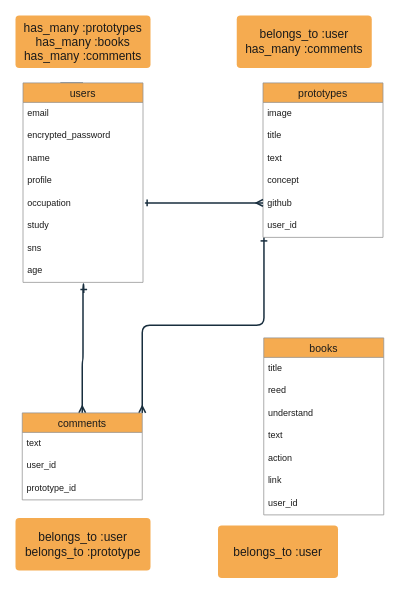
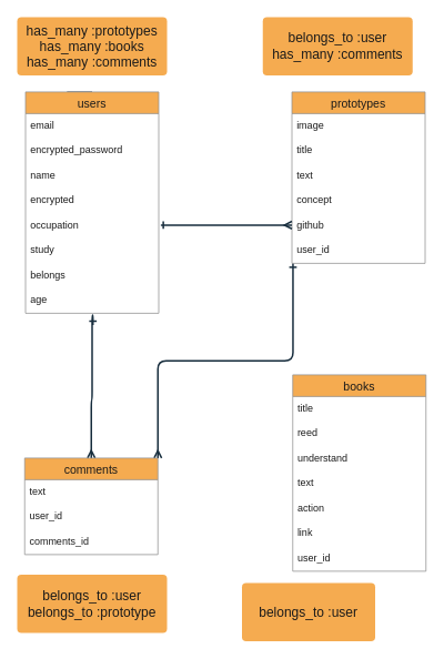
  <mxCell id="0" />
  <mxCell id="1" parent="0" />
  <mxCell id="2" style="edgeStyle=orthogonalEdgeStyle;rounded=0;orthogonalLoop=1;jettySize=auto;html=1;exitX=0.5;exitY=0;exitDx=0;exitDy=0;labelBackgroundColor=#EEEEEE;strokeColor=#182E3E;fontColor=#1A1A1A;" parent="1" source="9" edge="1"><mxGeometry relative="1" as="geometry"><mxPoint x="80" y="130" as="targetPoint" /></mxGeometry></mxCell>
  <mxCell id="3" style="edgeStyle=orthogonalEdgeStyle;curved=0;rounded=1;sketch=0;orthogonalLoop=1;jettySize=auto;html=1;exitX=0.5;exitY=0;exitDx=0;exitDy=0;startArrow=ERmany;startFill=0;endArrow=ERone;endFill=0;strokeWidth=2;fontSize=20;labelBackgroundColor=#EEEEEE;strokeColor=#182E3E;fontColor=#1A1A1A;" parent="1" source="5" edge="1"><mxGeometry relative="1" as="geometry"><mxPoint x="111" y="390" as="targetPoint" /><Array as="points"><mxPoint x="109" y="480" /><mxPoint x="110" y="480" /><mxPoint x="110" y="378" /></Array></mxGeometry></mxCell>
  <mxCell id="4" style="edgeStyle=orthogonalEdgeStyle;curved=0;rounded=1;sketch=0;orthogonalLoop=1;jettySize=auto;html=1;exitX=1;exitY=0;exitDx=0;exitDy=0;entryX=0.008;entryY=1.007;entryDx=0;entryDy=0;entryPerimeter=0;startArrow=ERmany;startFill=0;endArrow=ERone;endFill=0;strokeWidth=2;fontSize=20;labelBackgroundColor=#EEEEEE;strokeColor=#182E3E;fontColor=#1A1A1A;" parent="1" source="5" target="24" edge="1"><mxGeometry relative="1" as="geometry" /></mxCell>
  <mxCell id="5" value="comments" style="swimlane;fontStyle=0;childLayout=stackLayout;horizontal=1;startSize=26;horizontalStack=0;resizeParent=1;resizeParentMax=0;resizeLast=0;collapsible=1;marginBottom=0;align=center;fontSize=14;fillColor=#F5AB50;strokeColor=#909090;fontColor=#1A1A1A;" parent="1" vertex="1"><mxGeometry x="29" y="550" width="160" height="116" as="geometry" /></mxCell>
  <mxCell id="6" value="text" style="text;strokeColor=none;fillColor=none;spacingLeft=4;spacingRight=4;overflow=hidden;rotatable=0;points=[[0,0.5],[1,0.5]];portConstraint=eastwest;fontSize=12;fontColor=#1A1A1A;" parent="5" vertex="1"><mxGeometry y="26" width="160" height="30" as="geometry" /></mxCell>
  <mxCell id="7" value="user_id" style="text;strokeColor=none;fillColor=none;spacingLeft=4;spacingRight=4;overflow=hidden;rotatable=0;points=[[0,0.5],[1,0.5]];portConstraint=eastwest;fontSize=12;fontColor=#1A1A1A;" parent="5" vertex="1"><mxGeometry y="56" width="160" height="30" as="geometry" /></mxCell>
- <mxCell id="8" value="prototype_id" style="text;strokeColor=none;fillColor=none;spacingLeft=4;spacingRight=4;overflow=hidden;rotatable=0;points=[[0,0.5],[1,0.5]];portConstraint=eastwest;fontSize=12;fontColor=#1A1A1A;" parent="5" vertex="1"><mxGeometry y="86" width="160" height="30" as="geometry" /></mxCell>
+ <mxCell id="8" value="comments_id" style="text;strokeColor=none;fillColor=none;spacingLeft=4;spacingRight=4;overflow=hidden;rotatable=0;points=[[0,0.5],[1,0.5]];portConstraint=eastwest;fontSize=12;fontColor=#1A1A1A;" parent="5" vertex="1"><mxGeometry y="86" width="160" height="30" as="geometry" /></mxCell>
  <mxCell id="9" value="users" style="swimlane;fontStyle=0;childLayout=stackLayout;horizontal=1;startSize=26;horizontalStack=0;resizeParent=1;resizeParentMax=0;resizeLast=0;collapsible=1;marginBottom=0;align=center;fontSize=14;fillColor=#F5AB50;strokeColor=#909090;fontColor=#1A1A1A;" parent="1" vertex="1"><mxGeometry x="30" y="110" width="160" height="266" as="geometry" /></mxCell>
  <mxCell id="10" value="email " style="text;strokeColor=none;fillColor=none;spacingLeft=4;spacingRight=4;overflow=hidden;rotatable=0;points=[[0,0.5],[1,0.5]];portConstraint=eastwest;fontSize=12;fontColor=#1A1A1A;" parent="9" vertex="1"><mxGeometry y="26" width="160" height="30" as="geometry" /></mxCell>
  <mxCell id="11" value="encrypted_password &#10;&#10;" style="text;strokeColor=none;fillColor=none;spacingLeft=4;spacingRight=4;overflow=hidden;rotatable=0;points=[[0,0.5],[1,0.5]];portConstraint=eastwest;fontSize=12;fontColor=#1A1A1A;" parent="9" vertex="1"><mxGeometry y="56" width="160" height="30" as="geometry" /></mxCell>
  <mxCell id="12" value="name" style="text;strokeColor=none;fillColor=none;spacingLeft=4;spacingRight=4;overflow=hidden;rotatable=0;points=[[0,0.5],[1,0.5]];portConstraint=eastwest;fontSize=12;fontColor=#1A1A1A;" parent="9" vertex="1"><mxGeometry y="86" width="160" height="30" as="geometry" /></mxCell>
- <mxCell id="13" value="profile" style="text;strokeColor=none;fillColor=none;spacingLeft=4;spacingRight=4;overflow=hidden;rotatable=0;points=[[0,0.5],[1,0.5]];portConstraint=eastwest;fontSize=12;fontColor=#1A1A1A;" parent="9" vertex="1"><mxGeometry y="116" width="160" height="30" as="geometry" /></mxCell>
+ <mxCell id="13" value="encrypted" style="text;strokeColor=none;fillColor=none;spacingLeft=4;spacingRight=4;overflow=hidden;rotatable=0;points=[[0,0.5],[1,0.5]];portConstraint=eastwest;fontSize=12;fontColor=#1A1A1A;" parent="9" vertex="1"><mxGeometry y="116" width="160" height="30" as="geometry" /></mxCell>
  <mxCell id="14" value="occupation" style="text;strokeColor=none;fillColor=none;spacingLeft=4;spacingRight=4;overflow=hidden;rotatable=0;points=[[0,0.5],[1,0.5]];portConstraint=eastwest;fontSize=12;fontColor=#1A1A1A;" parent="9" vertex="1"><mxGeometry y="146" width="160" height="30" as="geometry" /></mxCell>
  <mxCell id="15" value="study" style="text;strokeColor=none;fillColor=none;spacingLeft=4;spacingRight=4;overflow=hidden;rotatable=0;points=[[0,0.5],[1,0.5]];portConstraint=eastwest;fontSize=12;fontColor=#1A1A1A;" parent="9" vertex="1"><mxGeometry y="176" width="160" height="30" as="geometry" /></mxCell>
- <mxCell id="16" value="sns" style="text;strokeColor=none;fillColor=none;spacingLeft=4;spacingRight=4;overflow=hidden;rotatable=0;points=[[0,0.5],[1,0.5]];portConstraint=eastwest;fontSize=12;fontColor=#1A1A1A;" parent="9" vertex="1"><mxGeometry y="206" width="160" height="30" as="geometry" /></mxCell>
+ <mxCell id="16" value="belongs" style="text;strokeColor=none;fillColor=none;spacingLeft=4;spacingRight=4;overflow=hidden;rotatable=0;points=[[0,0.5],[1,0.5]];portConstraint=eastwest;fontSize=12;fontColor=#1A1A1A;" parent="9" vertex="1"><mxGeometry y="206" width="160" height="30" as="geometry" /></mxCell>
  <mxCell id="17" value="age" style="text;strokeColor=none;fillColor=none;spacingLeft=4;spacingRight=4;overflow=hidden;rotatable=0;points=[[0,0.5],[1,0.5]];portConstraint=eastwest;fontSize=12;fontColor=#1A1A1A;" parent="9" vertex="1"><mxGeometry y="236" width="160" height="30" as="geometry" /></mxCell>
  <mxCell id="18" value="prototypes" style="swimlane;fontStyle=0;childLayout=stackLayout;horizontal=1;startSize=26;horizontalStack=0;resizeParent=1;resizeParentMax=0;resizeLast=0;collapsible=1;marginBottom=0;align=center;fontSize=14;fillColor=#F5AB50;strokeColor=#909090;fontColor=#1A1A1A;" parent="1" vertex="1"><mxGeometry x="350" y="110" width="160" height="206" as="geometry" /></mxCell>
  <mxCell id="19" value="image  " style="text;strokeColor=none;fillColor=none;spacingLeft=4;spacingRight=4;overflow=hidden;rotatable=0;points=[[0,0.5],[1,0.5]];portConstraint=eastwest;fontSize=12;fontColor=#1A1A1A;" parent="18" vertex="1"><mxGeometry y="26" width="160" height="30" as="geometry" /></mxCell>
  <mxCell id="20" value="title" style="text;strokeColor=none;fillColor=none;spacingLeft=4;spacingRight=4;overflow=hidden;rotatable=0;points=[[0,0.5],[1,0.5]];portConstraint=eastwest;fontSize=12;fontColor=#1A1A1A;" parent="18" vertex="1"><mxGeometry y="56" width="160" height="30" as="geometry" /></mxCell>
  <mxCell id="21" value="text" style="text;strokeColor=none;fillColor=none;spacingLeft=4;spacingRight=4;overflow=hidden;rotatable=0;points=[[0,0.5],[1,0.5]];portConstraint=eastwest;fontSize=12;fontColor=#1A1A1A;" parent="18" vertex="1"><mxGeometry y="86" width="160" height="30" as="geometry" /></mxCell>
  <mxCell id="22" value="concept" style="text;strokeColor=none;fillColor=none;spacingLeft=4;spacingRight=4;overflow=hidden;rotatable=0;points=[[0,0.5],[1,0.5]];portConstraint=eastwest;fontSize=12;fontColor=#1A1A1A;" parent="18" vertex="1"><mxGeometry y="116" width="160" height="30" as="geometry" /></mxCell>
  <mxCell id="23" value="github" style="text;strokeColor=none;fillColor=none;spacingLeft=4;spacingRight=4;overflow=hidden;rotatable=0;points=[[0,0.5],[1,0.5]];portConstraint=eastwest;fontSize=12;fontColor=#1A1A1A;" parent="18" vertex="1"><mxGeometry y="146" width="160" height="30" as="geometry" /></mxCell>
  <mxCell id="24" value="user_id" style="text;strokeColor=none;fillColor=none;spacingLeft=4;spacingRight=4;overflow=hidden;rotatable=0;points=[[0,0.5],[1,0.5]];portConstraint=eastwest;fontSize=12;fontColor=#1A1A1A;" parent="18" vertex="1"><mxGeometry y="176" width="160" height="30" as="geometry" /></mxCell>
  <mxCell id="25" value="books" style="swimlane;fontStyle=0;childLayout=stackLayout;horizontal=1;startSize=26;horizontalStack=0;resizeParent=1;resizeParentMax=0;resizeLast=0;collapsible=1;marginBottom=0;align=center;fontSize=14;fillColor=#F5AB50;strokeColor=#909090;fontColor=#1A1A1A;" parent="1" vertex="1"><mxGeometry x="351" y="450" width="160" height="236" as="geometry" /></mxCell>
  <mxCell id="26" value="title" style="text;strokeColor=none;fillColor=none;spacingLeft=4;spacingRight=4;overflow=hidden;rotatable=0;points=[[0,0.5],[1,0.5]];portConstraint=eastwest;fontSize=12;fontColor=#1A1A1A;" parent="25" vertex="1"><mxGeometry y="26" width="160" height="30" as="geometry" /></mxCell>
  <mxCell id="27" value="reed" style="text;strokeColor=none;fillColor=none;spacingLeft=4;spacingRight=4;overflow=hidden;rotatable=0;points=[[0,0.5],[1,0.5]];portConstraint=eastwest;fontSize=12;fontColor=#1A1A1A;" parent="25" vertex="1"><mxGeometry y="56" width="160" height="30" as="geometry" /></mxCell>
  <mxCell id="28" value="understand" style="text;strokeColor=none;fillColor=none;spacingLeft=4;spacingRight=4;overflow=hidden;rotatable=0;points=[[0,0.5],[1,0.5]];portConstraint=eastwest;fontSize=12;fontColor=#1A1A1A;" parent="25" vertex="1"><mxGeometry y="86" width="160" height="30" as="geometry" /></mxCell>
  <mxCell id="29" value="text" style="text;strokeColor=none;fillColor=none;spacingLeft=4;spacingRight=4;overflow=hidden;rotatable=0;points=[[0,0.5],[1,0.5]];portConstraint=eastwest;fontSize=12;fontColor=#1A1A1A;" parent="25" vertex="1"><mxGeometry y="116" width="160" height="30" as="geometry" /></mxCell>
  <mxCell id="30" value="action" style="text;strokeColor=none;fillColor=none;spacingLeft=4;spacingRight=4;overflow=hidden;rotatable=0;points=[[0,0.5],[1,0.5]];portConstraint=eastwest;fontSize=12;fontColor=#1A1A1A;" parent="25" vertex="1"><mxGeometry y="146" width="160" height="30" as="geometry" /></mxCell>
  <mxCell id="31" value="link" style="text;strokeColor=none;fillColor=none;spacingLeft=4;spacingRight=4;overflow=hidden;rotatable=0;points=[[0,0.5],[1,0.5]];portConstraint=eastwest;fontSize=12;fontColor=#1A1A1A;" parent="25" vertex="1"><mxGeometry y="176" width="160" height="30" as="geometry" /></mxCell>
  <mxCell id="32" value="user_id" style="text;strokeColor=none;fillColor=none;spacingLeft=4;spacingRight=4;overflow=hidden;rotatable=0;points=[[0,0.5],[1,0.5]];portConstraint=eastwest;fontSize=12;fontColor=#1A1A1A;" parent="25" vertex="1"><mxGeometry y="206" width="160" height="30" as="geometry" /></mxCell>
  <mxCell id="33" style="edgeStyle=orthogonalEdgeStyle;curved=0;rounded=1;sketch=0;orthogonalLoop=1;jettySize=auto;html=1;endArrow=ERmany;endFill=0;fontSize=20;strokeWidth=2;startArrow=ERone;startFill=0;labelBackgroundColor=#EEEEEE;strokeColor=#182E3E;fontColor=#1A1A1A;" parent="1" edge="1"><mxGeometry relative="1" as="geometry"><mxPoint x="200" y="270" as="sourcePoint" /><mxPoint x="350" y="270" as="targetPoint" /><Array as="points"><mxPoint x="190" y="270" /></Array></mxGeometry></mxCell>
  <mxCell id="34" value="belongs_to :user&lt;br&gt;belongs_to :prototype" style="html=1;shadow=0;dashed=0;shape=mxgraph.bootstrap.rrect;rSize=5;strokeColor=none;strokeWidth=1;fillColor=#F5AB50;fontColor=#1A1A1A;whiteSpace=wrap;align=center;verticalAlign=middle;spacingLeft=0;fontStyle=0;fontSize=16;spacing=5;rounded=0;sketch=0;" parent="1" vertex="1"><mxGeometry x="20" y="690" width="180" height="70" as="geometry" /></mxCell>
  <mxCell id="35" value="&lt;span&gt;belongs_to :user&lt;/span&gt;" style="html=1;shadow=0;dashed=0;shape=mxgraph.bootstrap.rrect;rSize=5;strokeColor=none;strokeWidth=1;fillColor=#F5AB50;fontColor=#1A1A1A;whiteSpace=wrap;align=center;verticalAlign=middle;spacingLeft=0;fontStyle=0;fontSize=16;spacing=5;rounded=0;sketch=0;" parent="1" vertex="1"><mxGeometry x="290" y="700" width="160" height="70" as="geometry" /></mxCell>
  <mxCell id="36" value="has_many :prototypes&lt;br&gt;has_many :books&lt;br&gt;has_many :comments" style="html=1;shadow=0;dashed=0;shape=mxgraph.bootstrap.rrect;rSize=5;strokeColor=none;strokeWidth=1;fillColor=#F5AB50;fontColor=#1A1A1A;whiteSpace=wrap;align=center;verticalAlign=middle;spacingLeft=0;fontStyle=0;fontSize=16;spacing=5;rounded=0;sketch=0;" parent="1" vertex="1"><mxGeometry x="20" y="20" width="180" height="70" as="geometry" /></mxCell>
  <mxCell id="37" value="belongs_to :user&lt;br&gt;has_many :comments" style="html=1;shadow=0;dashed=0;shape=mxgraph.bootstrap.rrect;rSize=5;strokeColor=none;strokeWidth=1;fillColor=#F5AB50;fontColor=#1A1A1A;whiteSpace=wrap;align=center;verticalAlign=middle;spacingLeft=0;fontStyle=0;fontSize=16;spacing=5;rounded=0;sketch=0;" parent="1" vertex="1"><mxGeometry x="315" y="20" width="180" height="70" as="geometry" /></mxCell>
